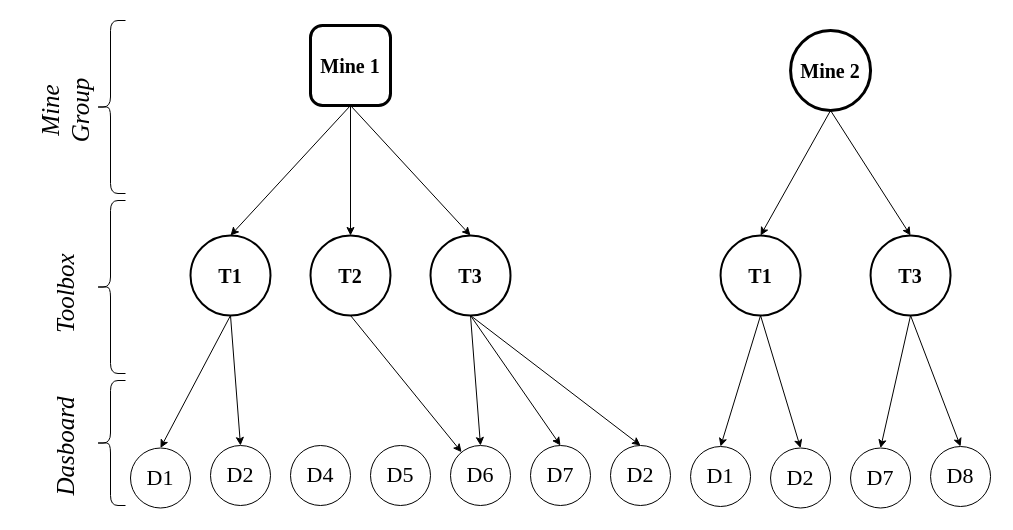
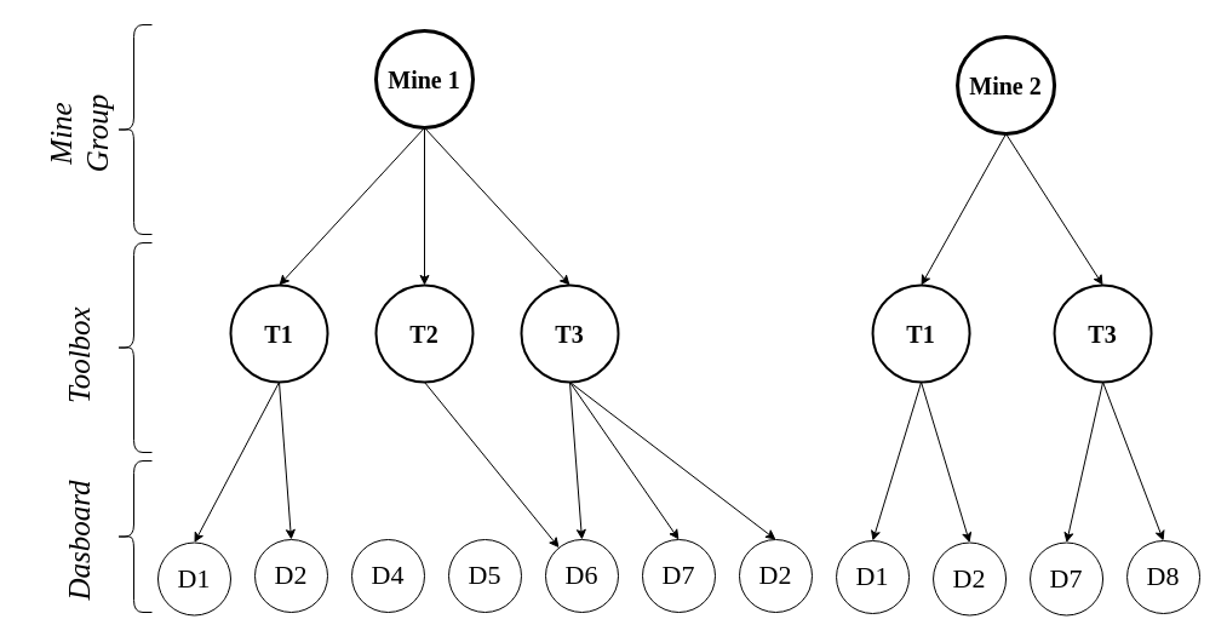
  <mxCell id="0" />
  <mxCell id="1" parent="0" />
  <mxCell id="2" style="edgeStyle=orthogonalEdgeStyle;rounded=0;orthogonalLoop=1;jettySize=auto;html=1;exitX=0.5;exitY=1;exitDx=0;exitDy=0;entryX=0.5;entryY=0;entryDx=0;entryDy=0;fontFamily=Times New Roman;shadow=0;" parent="1" source="5" target="7" edge="1"><mxGeometry relative="1" as="geometry" /></mxCell>
  <mxCell id="3" style="rounded=0;orthogonalLoop=1;jettySize=auto;html=1;exitX=0.5;exitY=1;exitDx=0;exitDy=0;entryX=0.5;entryY=0;entryDx=0;entryDy=0;fontFamily=Times New Roman;shadow=0;" parent="1" source="5" target="14" edge="1"><mxGeometry relative="1" as="geometry" /></mxCell>
  <mxCell id="4" style="edgeStyle=none;rounded=0;orthogonalLoop=1;jettySize=auto;html=1;exitX=0.5;exitY=1;exitDx=0;exitDy=0;entryX=0.5;entryY=0;entryDx=0;entryDy=0;fontFamily=Times New Roman;shadow=0;" parent="1" source="5" target="10" edge="1"><mxGeometry relative="1" as="geometry" /></mxCell>
- <mxCell id="5" value="&lt;b style=&quot;font-size: 20px;&quot;&gt;Mine 1&lt;/b&gt;" style="whiteSpace=wrap;html=1;aspect=fixed;fillColor=none;strokeWidth=3;fontFamily=Times New Roman;fontSize=20;shadow=0;rounded=1;" parent="1" vertex="1"><mxGeometry x="310" y="25" width="80" height="80" as="geometry" /></mxCell>
+ <mxCell id="5" value="&lt;b style=&quot;font-size: 20px;&quot;&gt;Mine 1&lt;/b&gt;" style="ellipse;whiteSpace=wrap;html=1;aspect=fixed;fillColor=none;strokeWidth=3;fontFamily=Times New Roman;fontSize=20;shadow=0;" parent="1" vertex="1"><mxGeometry x="310" y="25" width="80" height="80" as="geometry" /></mxCell>
  <mxCell id="6" style="edgeStyle=none;rounded=0;orthogonalLoop=1;jettySize=auto;html=1;exitX=0.5;exitY=1;exitDx=0;exitDy=0;fontFamily=Times New Roman;" parent="1" source="7" target="19" edge="1"><mxGeometry relative="1" as="geometry" /></mxCell>
  <mxCell id="7" value="&lt;b style=&quot;font-size: 20px;&quot;&gt;T2&lt;/b&gt;" style="ellipse;whiteSpace=wrap;html=1;aspect=fixed;fillColor=none;strokeWidth=2;fontFamily=Times New Roman;fontSize=20;shadow=0;" parent="1" vertex="1"><mxGeometry x="310" y="235" width="80" height="80" as="geometry" /></mxCell>
  <mxCell id="8" style="edgeStyle=none;rounded=0;orthogonalLoop=1;jettySize=auto;html=1;exitX=0.5;exitY=1;exitDx=0;exitDy=0;entryX=0.5;entryY=0;entryDx=0;entryDy=0;fontFamily=Times New Roman;" parent="1" source="10" target="18" edge="1"><mxGeometry relative="1" as="geometry" /></mxCell>
  <mxCell id="9" style="edgeStyle=none;rounded=0;orthogonalLoop=1;jettySize=auto;html=1;exitX=0.5;exitY=1;exitDx=0;exitDy=0;entryX=0.5;entryY=0;entryDx=0;entryDy=0;fontFamily=Times New Roman;" parent="1" source="10" target="15" edge="1"><mxGeometry relative="1" as="geometry" /></mxCell>
  <mxCell id="10" value="&lt;b style=&quot;font-size: 20px;&quot;&gt;T1&lt;/b&gt;" style="ellipse;whiteSpace=wrap;html=1;aspect=fixed;fillColor=none;strokeWidth=2;fontFamily=Times New Roman;fontSize=20;shadow=0;" parent="1" vertex="1"><mxGeometry x="190" y="235" width="80" height="80" as="geometry" /></mxCell>
  <mxCell id="11" style="edgeStyle=none;rounded=0;orthogonalLoop=1;jettySize=auto;html=1;exitX=0.5;exitY=1;exitDx=0;exitDy=0;entryX=0.5;entryY=0;entryDx=0;entryDy=0;fontFamily=Times New Roman;" parent="1" source="14" target="19" edge="1"><mxGeometry relative="1" as="geometry" /></mxCell>
  <mxCell id="12" style="edgeStyle=none;rounded=0;orthogonalLoop=1;jettySize=auto;html=1;exitX=0.5;exitY=1;exitDx=0;exitDy=0;entryX=0.5;entryY=0;entryDx=0;entryDy=0;fontFamily=Times New Roman;" parent="1" source="14" target="21" edge="1"><mxGeometry relative="1" as="geometry" /></mxCell>
  <mxCell id="13" style="edgeStyle=none;rounded=0;orthogonalLoop=1;jettySize=auto;html=1;exitX=0.5;exitY=1;exitDx=0;exitDy=0;entryX=0.5;entryY=0;entryDx=0;entryDy=0;fontFamily=Times New Roman;" parent="1" source="14" target="20" edge="1"><mxGeometry relative="1" as="geometry" /></mxCell>
  <mxCell id="14" value="&lt;b style=&quot;font-size: 20px;&quot;&gt;T3&lt;/b&gt;" style="ellipse;whiteSpace=wrap;html=1;aspect=fixed;fillColor=none;strokeWidth=2;fontFamily=Times New Roman;fontSize=20;shadow=0;" parent="1" vertex="1"><mxGeometry x="430" y="235" width="80" height="80" as="geometry" /></mxCell>
  <mxCell id="15" value="&lt;font style=&quot;font-size: 22px;&quot;&gt;D1&lt;/font&gt;" style="ellipse;whiteSpace=wrap;html=1;aspect=fixed;fillColor=none;strokeWidth=1;fontFamily=Times New Roman;fontSize=22;" parent="1" vertex="1"><mxGeometry x="130" y="447.5" width="60" height="60" as="geometry" /></mxCell>
  <mxCell id="16" value="&lt;font style=&quot;font-size: 22px;&quot;&gt;D5&lt;/font&gt;" style="ellipse;whiteSpace=wrap;html=1;aspect=fixed;fillColor=none;strokeWidth=1;fontFamily=Times New Roman;fontSize=22;" parent="1" vertex="1"><mxGeometry x="370" y="445" width="60" height="60" as="geometry" /></mxCell>
  <mxCell id="17" value="&lt;font style=&quot;font-size: 22px;&quot;&gt;D4&lt;/font&gt;" style="ellipse;whiteSpace=wrap;html=1;aspect=fixed;fillColor=none;strokeWidth=1;fontFamily=Times New Roman;fontSize=22;" parent="1" vertex="1"><mxGeometry x="290" y="445" width="60" height="60" as="geometry" /></mxCell>
  <mxCell id="18" value="&lt;font style=&quot;font-size: 22px;&quot;&gt;D2&lt;/font&gt;" style="ellipse;whiteSpace=wrap;html=1;aspect=fixed;fillColor=none;strokeWidth=1;fontFamily=Times New Roman;fontSize=22;" parent="1" vertex="1"><mxGeometry x="210" y="445" width="60" height="60" as="geometry" /></mxCell>
  <mxCell id="19" value="&lt;font style=&quot;font-size: 22px;&quot;&gt;D6&lt;/font&gt;" style="ellipse;whiteSpace=wrap;html=1;aspect=fixed;fillColor=none;strokeWidth=1;fontFamily=Times New Roman;fontSize=22;" parent="1" vertex="1"><mxGeometry x="450" y="445" width="60" height="60" as="geometry" /></mxCell>
  <mxCell id="20" value="&lt;font style=&quot;font-size: 22px&quot;&gt;D2&lt;/font&gt;" style="ellipse;whiteSpace=wrap;html=1;aspect=fixed;fillColor=none;strokeWidth=1;fontFamily=Times New Roman;fontSize=22;" parent="1" vertex="1"><mxGeometry x="610" y="445" width="60" height="60" as="geometry" /></mxCell>
  <mxCell id="21" value="&lt;font style=&quot;font-size: 22px;&quot;&gt;D7&lt;/font&gt;" style="ellipse;whiteSpace=wrap;html=1;aspect=fixed;fillColor=none;strokeWidth=1;fontFamily=Times New Roman;fontSize=22;" parent="1" vertex="1"><mxGeometry x="530" y="445" width="60" height="60" as="geometry" /></mxCell>
  <mxCell id="22" style="rounded=0;orthogonalLoop=1;jettySize=auto;html=1;exitX=0.5;exitY=1;exitDx=0;exitDy=0;entryX=0.5;entryY=0;entryDx=0;entryDy=0;fontFamily=Times New Roman;shadow=0;" parent="1" source="24" target="30" edge="1"><mxGeometry relative="1" as="geometry" /></mxCell>
  <mxCell id="23" style="edgeStyle=none;rounded=0;orthogonalLoop=1;jettySize=auto;html=1;exitX=0.5;exitY=1;exitDx=0;exitDy=0;entryX=0.5;entryY=0;entryDx=0;entryDy=0;fontFamily=Times New Roman;shadow=0;" parent="1" source="24" target="27" edge="1"><mxGeometry relative="1" as="geometry" /></mxCell>
  <mxCell id="24" value="&lt;b style=&quot;font-size: 20px;&quot;&gt;Mine 2&lt;/b&gt;" style="ellipse;whiteSpace=wrap;html=1;aspect=fixed;fillColor=none;strokeWidth=3;fontFamily=Times New Roman;fontSize=20;shadow=0;" parent="1" vertex="1"><mxGeometry x="790.059" y="30" width="80" height="80" as="geometry" /></mxCell>
  <mxCell id="25" style="edgeStyle=none;rounded=0;orthogonalLoop=1;jettySize=auto;html=1;exitX=0.5;exitY=1;exitDx=0;exitDy=0;entryX=0.5;entryY=0;entryDx=0;entryDy=0;fontFamily=Times New Roman;" parent="1" source="27" target="33" edge="1"><mxGeometry relative="1" as="geometry" /></mxCell>
  <mxCell id="26" style="edgeStyle=none;rounded=0;orthogonalLoop=1;jettySize=auto;html=1;exitX=0.5;exitY=1;exitDx=0;exitDy=0;entryX=0.5;entryY=0;entryDx=0;entryDy=0;fontFamily=Times New Roman;" parent="1" source="27" target="31" edge="1"><mxGeometry relative="1" as="geometry" /></mxCell>
  <mxCell id="27" value="&lt;b style=&quot;font-size: 20px;&quot;&gt;T1&lt;/b&gt;" style="ellipse;whiteSpace=wrap;html=1;aspect=fixed;fillColor=none;strokeWidth=2;fontFamily=Times New Roman;fontSize=20;shadow=0;" parent="1" vertex="1"><mxGeometry x="720.059" y="235" width="80" height="80" as="geometry" /></mxCell>
  <mxCell id="28" style="edgeStyle=none;rounded=0;orthogonalLoop=1;jettySize=auto;html=1;exitX=0.5;exitY=1;exitDx=0;exitDy=0;entryX=0.5;entryY=0;entryDx=0;entryDy=0;fontFamily=Times New Roman;" parent="1" source="30" target="34" edge="1"><mxGeometry relative="1" as="geometry" /></mxCell>
  <mxCell id="29" style="edgeStyle=none;rounded=0;orthogonalLoop=1;jettySize=auto;html=1;exitX=0.5;exitY=1;exitDx=0;exitDy=0;entryX=0.5;entryY=0;entryDx=0;entryDy=0;fontFamily=Times New Roman;" parent="1" source="30" target="32" edge="1"><mxGeometry relative="1" as="geometry" /></mxCell>
  <mxCell id="30" value="&lt;b style=&quot;font-size: 20px&quot;&gt;T3&lt;/b&gt;" style="ellipse;whiteSpace=wrap;html=1;aspect=fixed;fillColor=none;strokeWidth=2;fontFamily=Times New Roman;fontSize=20;shadow=0;" parent="1" vertex="1"><mxGeometry x="870.059" y="235" width="80" height="80" as="geometry" /></mxCell>
  <mxCell id="31" value="&lt;font style=&quot;font-size: 22px;&quot;&gt;D1&lt;/font&gt;" style="ellipse;whiteSpace=wrap;html=1;aspect=fixed;fillColor=none;strokeWidth=1;fontFamily=Times New Roman;fontSize=22;" parent="1" vertex="1"><mxGeometry x="690.059" y="446" width="60" height="60" as="geometry" /></mxCell>
  <mxCell id="32" value="D7" style="ellipse;whiteSpace=wrap;html=1;aspect=fixed;fillColor=none;strokeWidth=1;fontFamily=Times New Roman;fontSize=22;" parent="1" vertex="1"><mxGeometry x="850.059" y="447.5" width="60" height="60" as="geometry" /></mxCell>
  <mxCell id="33" value="&lt;font style=&quot;font-size: 22px;&quot;&gt;D2&lt;/font&gt;" style="ellipse;whiteSpace=wrap;html=1;aspect=fixed;fillColor=none;strokeWidth=1;fontFamily=Times New Roman;fontSize=22;" parent="1" vertex="1"><mxGeometry x="770.059" y="447.5" width="60" height="60" as="geometry" /></mxCell>
  <mxCell id="34" value="&lt;font style=&quot;font-size: 22px&quot;&gt;D8&lt;/font&gt;" style="ellipse;whiteSpace=wrap;html=1;aspect=fixed;fillColor=none;strokeWidth=1;fontFamily=Times New Roman;fontSize=22;" parent="1" vertex="1"><mxGeometry x="930.059" y="446" width="60" height="60" as="geometry" /></mxCell>
  <mxCell id="35" value="" style="shape=curlyBracket;whiteSpace=wrap;html=1;rounded=1;strokeWidth=1;fillColor=none;fontFamily=Times New Roman;fontSize=20;" parent="1" vertex="1"><mxGeometry x="95" y="380" width="30" height="125" as="geometry" /></mxCell>
  <mxCell id="36" value="" style="shape=curlyBracket;whiteSpace=wrap;html=1;rounded=1;strokeWidth=1;fillColor=none;fontFamily=Times New Roman;fontSize=20;" parent="1" vertex="1"><mxGeometry x="95" y="200" width="30" height="173" as="geometry" /></mxCell>
  <mxCell id="37" value="" style="shape=curlyBracket;whiteSpace=wrap;html=1;rounded=1;strokeWidth=1;fillColor=none;fontFamily=Times New Roman;fontSize=20;" parent="1" vertex="1"><mxGeometry x="95" y="20" width="30" height="173" as="geometry" /></mxCell>
  <mxCell id="38" value="&lt;font style=&quot;font-size: 25px;&quot;&gt;&lt;i style=&quot;font-size: 25px;&quot;&gt;Dasboard&lt;/i&gt;&lt;/font&gt;" style="text;html=1;strokeColor=none;fillColor=none;align=center;verticalAlign=middle;whiteSpace=wrap;rounded=0;fontFamily=Times New Roman;fontSize=25;rotation=-90;" parent="1" vertex="1"><mxGeometry x="20" y="436" width="90" height="20" as="geometry" /></mxCell>
  <mxCell id="39" value="&lt;font style=&quot;font-size: 25px;&quot;&gt;&lt;i style=&quot;font-size: 25px;&quot;&gt;Toolbox&amp;nbsp;&lt;/i&gt;&lt;/font&gt;" style="text;html=1;strokeColor=none;fillColor=none;align=center;verticalAlign=middle;whiteSpace=wrap;rounded=0;fontFamily=Times New Roman;fontSize=25;rotation=-90;" parent="1" vertex="1"><mxGeometry x="20" y="280" width="90" height="20" as="geometry" /></mxCell>
  <mxCell id="40" value="&lt;font style=&quot;font-size: 25px;&quot;&gt;&lt;i style=&quot;font-size: 25px;&quot;&gt;Mine Group&lt;/i&gt;&lt;/font&gt;" style="text;html=1;strokeColor=none;fillColor=none;align=center;verticalAlign=middle;whiteSpace=wrap;rounded=0;fontFamily=Times New Roman;fontSize=25;rotation=-90;" parent="1" vertex="1"><mxGeometry x="20" y="100" width="90" height="20" as="geometry" /></mxCell>
